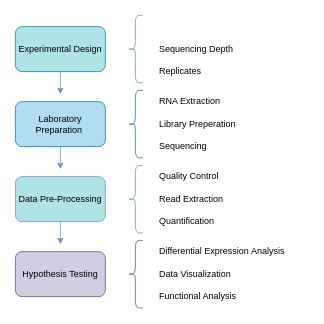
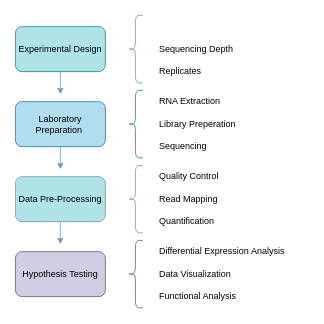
  <mxCell id="0" />
  <mxCell id="1" parent="0" />
  <mxCell id="2" value="" style="edgeStyle=orthogonalEdgeStyle;rounded=0;orthogonalLoop=1;jettySize=auto;html=1;strokeColor=#6C8EBF;" edge="1" parent="1" source="3"><mxGeometry relative="1" as="geometry"><mxPoint x="80" y="125" as="targetPoint" /></mxGeometry></mxCell>
  <mxCell id="3" value="Experimental Design" style="rounded=1;whiteSpace=wrap;html=1;fillColor=#b0e3e6;strokeColor=#0e8088;" vertex="1" parent="1"><mxGeometry x="20" y="35" width="120" height="60" as="geometry" /></mxCell>
  <mxCell id="4" value="Laboratory Preparation&amp;nbsp;&lt;span style=&quot;color: rgba(0 , 0 , 0 , 0) ; font-family: monospace ; font-size: 0px&quot;&gt;%3CmxGraphModel%3E%3Croot%3E%3CmxCell%20id%3D%220%22%2F%3E%3CmxCell%20id%3D%221%22%20parent%3D%220%22%2F%3E%3CmxCell%20id%3D%222%22%20value%3D%22Experimental%20Design%22%20style%3D%22rounded%3D1%3BwhiteSpace%3Dwrap%3Bhtml%3D1%3B%22%20vertex%3D%221%22%20parent%3D%221%22%3E%3CmxGeometry%20x%3D%22130%22%20y%3D%2290%22%20width%3D%22120%22%20height%3D%2260%22%20as%3D%22geometry%22%2F%3E%3C%2FmxCell%3E%3C%2Froot%3E%3C%2FmxGraphModel%3E&lt;/span&gt;" style="rounded=1;whiteSpace=wrap;html=1;fillColor=#b1ddf0;strokeColor=#10739e;" vertex="1" parent="1"><mxGeometry x="20" y="135" width="120" height="60" as="geometry" /></mxCell>
  <mxCell id="5" value="Data Pre-Processing" style="rounded=1;whiteSpace=wrap;html=1;fillColor=#b0e3e6;strokeColor=#6c8ebf;" vertex="1" parent="1"><mxGeometry x="20" y="235" width="120" height="60" as="geometry" /></mxCell>
  <mxCell id="6" value="Hypothesis Testing" style="rounded=1;whiteSpace=wrap;html=1;fillColor=#d0cee2;strokeColor=#56517e;" vertex="1" parent="1"><mxGeometry x="20" y="335" width="120" height="60" as="geometry" /></mxCell>
  <mxCell id="7" value="" style="endArrow=classic;html=1;exitX=0.5;exitY=1;exitDx=0;exitDy=0;strokeColor=#6C8EBF;" edge="1" parent="1" source="4"><mxGeometry width="50" height="50" relative="1" as="geometry"><mxPoint x="89.5" y="105" as="sourcePoint" /><mxPoint x="80" y="225" as="targetPoint" /></mxGeometry></mxCell>
  <mxCell id="8" value="" style="endArrow=classic;html=1;exitX=0.5;exitY=1;exitDx=0;exitDy=0;strokeColor=#6C8EBF;" edge="1" parent="1" source="5"><mxGeometry width="50" height="50" relative="1" as="geometry"><mxPoint x="99.5" y="136" as="sourcePoint" /><mxPoint x="80" y="325" as="targetPoint" /></mxGeometry></mxCell>
  <mxCell id="9" value="" style="shape=curlyBracket;whiteSpace=wrap;html=1;rounded=1;size=0.5;fillColor=none;strokeColor=#6C8EBF;" vertex="1" parent="1"><mxGeometry x="170" y="20" width="20" height="90" as="geometry" /></mxCell>
  <mxCell id="10" value="Sequencing Depth" style="text;html=1;strokeColor=none;fillColor=none;align=left;verticalAlign=middle;whiteSpace=wrap;rounded=0;" vertex="1" parent="1"><mxGeometry x="210" y="55" width="160" height="20" as="geometry" /></mxCell>
  <mxCell id="11" value="Replicates" style="text;html=1;strokeColor=none;fillColor=none;align=left;verticalAlign=middle;whiteSpace=wrap;rounded=0;" vertex="1" parent="1"><mxGeometry x="210" y="85" width="160" height="20" as="geometry" /></mxCell>
  <mxCell id="12" value="" style="shape=curlyBracket;whiteSpace=wrap;html=1;rounded=1;size=0.5;strokeColor=#10739E;" vertex="1" parent="1"><mxGeometry x="170" y="120" width="20" height="90" as="geometry" /></mxCell>
  <mxCell id="13" value="RNA Extraction" style="text;html=1;strokeColor=none;fillColor=none;align=left;verticalAlign=middle;whiteSpace=wrap;rounded=0;" vertex="1" parent="1"><mxGeometry x="210" y="125" width="160" height="20" as="geometry" /></mxCell>
  <mxCell id="14" value="Library Preperation" style="text;html=1;strokeColor=none;fillColor=none;align=left;verticalAlign=middle;whiteSpace=wrap;rounded=0;" vertex="1" parent="1"><mxGeometry x="210" y="155" width="160" height="20" as="geometry" /></mxCell>
  <mxCell id="15" value="Sequencing" style="text;html=1;strokeColor=none;fillColor=none;align=left;verticalAlign=middle;whiteSpace=wrap;rounded=0;" vertex="1" parent="1"><mxGeometry x="210" y="185" width="160" height="20" as="geometry" /></mxCell>
  <mxCell id="16" value="" style="shape=curlyBracket;whiteSpace=wrap;html=1;rounded=1;size=0.5;strokeColor=#6C8EBF;" vertex="1" parent="1"><mxGeometry x="170" y="220" width="20" height="90" as="geometry" /></mxCell>
  <mxCell id="17" value="Quality Control" style="text;html=1;strokeColor=none;fillColor=none;align=left;verticalAlign=middle;whiteSpace=wrap;rounded=0;" vertex="1" parent="1"><mxGeometry x="210" y="225" width="160" height="20" as="geometry" /></mxCell>
- <mxCell id="18" value="Read Extraction" style="text;html=1;strokeColor=none;fillColor=none;align=left;verticalAlign=middle;whiteSpace=wrap;rounded=0;" vertex="1" parent="1"><mxGeometry x="210" y="255" width="160" height="20" as="geometry" /></mxCell>
+ <mxCell id="18" value="Read Mapping" style="text;html=1;strokeColor=none;fillColor=none;align=left;verticalAlign=middle;whiteSpace=wrap;rounded=0;" vertex="1" parent="1"><mxGeometry x="210" y="255" width="160" height="20" as="geometry" /></mxCell>
  <mxCell id="19" value="Quantification" style="text;html=1;strokeColor=none;fillColor=none;align=left;verticalAlign=middle;whiteSpace=wrap;rounded=0;" vertex="1" parent="1"><mxGeometry x="210" y="285" width="160" height="20" as="geometry" /></mxCell>
  <mxCell id="20" value="" style="shape=curlyBracket;whiteSpace=wrap;html=1;rounded=1;size=0.5;strokeColor=#56517E;" vertex="1" parent="1"><mxGeometry x="170" y="320" width="20" height="90" as="geometry" /></mxCell>
  <mxCell id="21" value="Differential Expression Analysis" style="text;html=1;strokeColor=none;fillColor=none;align=left;verticalAlign=middle;whiteSpace=wrap;rounded=0;" vertex="1" parent="1"><mxGeometry x="210" y="325" width="200" height="20" as="geometry" /></mxCell>
  <mxCell id="22" value="Data Visualization" style="text;html=1;strokeColor=none;fillColor=none;align=left;verticalAlign=middle;whiteSpace=wrap;rounded=0;" vertex="1" parent="1"><mxGeometry x="210" y="355" width="160" height="20" as="geometry" /></mxCell>
  <mxCell id="23" value="Functional Analysis" style="text;html=1;strokeColor=none;fillColor=none;align=left;verticalAlign=middle;whiteSpace=wrap;rounded=0;" vertex="1" parent="1"><mxGeometry x="210" y="385" width="160" height="20" as="geometry" /></mxCell>
